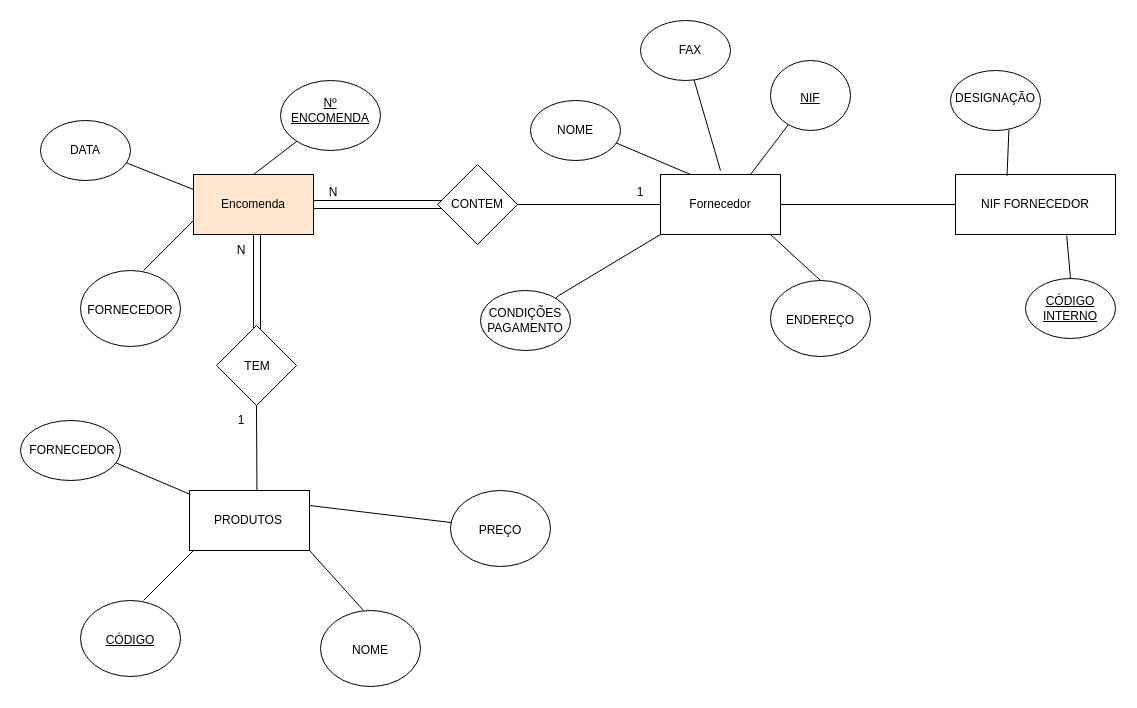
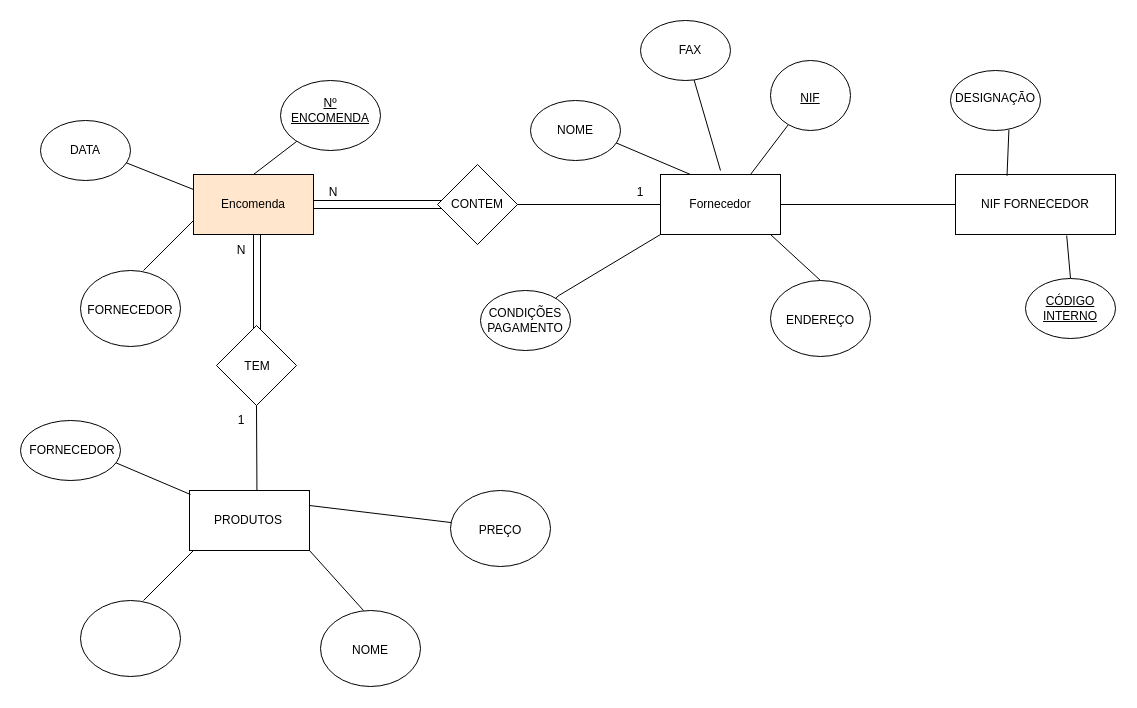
  <mxCell id="0" />
  <mxCell id="1" parent="0" />
  <mxCell id="2" value="Encomenda" style="rounded=0;whiteSpace=wrap;html=1;fillColor=#ffe6cc;" vertex="1" parent="1"><mxGeometry x="193" y="174" width="120" height="60" as="geometry" /></mxCell>
  <mxCell id="3" value="" style="endArrow=none;html=1;" edge="1" parent="1"><mxGeometry width="50" height="50" relative="1" as="geometry"><mxPoint x="313" y="208" as="sourcePoint" /><mxPoint x="443" y="208" as="targetPoint" /></mxGeometry></mxCell>
  <mxCell id="4" value="" style="endArrow=none;html=1;" edge="1" parent="1"><mxGeometry width="50" height="50" relative="1" as="geometry"><mxPoint x="313" y="200" as="sourcePoint" /><mxPoint x="443" y="200" as="targetPoint" /></mxGeometry></mxCell>
  <mxCell id="5" value="" style="rhombus;whiteSpace=wrap;html=1;" vertex="1" parent="1"><mxGeometry x="437" y="164" width="80" height="80" as="geometry" /></mxCell>
  <mxCell id="6" value="CONTEM" style="text;html=1;strokeColor=none;fillColor=none;align=center;verticalAlign=middle;whiteSpace=wrap;rounded=0;" vertex="1" parent="1"><mxGeometry x="457" y="194" width="40" height="20" as="geometry" /></mxCell>
  <mxCell id="7" value="" style="rounded=0;whiteSpace=wrap;html=1;" vertex="1" parent="1"><mxGeometry x="660" y="174" width="120" height="60" as="geometry" /></mxCell>
  <mxCell id="8" value="" style="endArrow=none;html=1;entryX=0;entryY=0.5;entryDx=0;entryDy=0;" edge="1" parent="1" target="7"><mxGeometry width="50" height="50" relative="1" as="geometry"><mxPoint x="517" y="204" as="sourcePoint" /><mxPoint x="567" y="154" as="targetPoint" /></mxGeometry></mxCell>
  <mxCell id="9" value="Fornecedor" style="text;html=1;strokeColor=none;fillColor=none;align=center;verticalAlign=middle;whiteSpace=wrap;rounded=0;" vertex="1" parent="1"><mxGeometry x="700" y="194" width="40" height="20" as="geometry" /></mxCell>
  <mxCell id="10" value="N" style="text;html=1;strokeColor=none;fillColor=none;align=center;verticalAlign=middle;whiteSpace=wrap;rounded=0;" vertex="1" parent="1"><mxGeometry x="313" y="182" width="40" height="20" as="geometry" /></mxCell>
  <mxCell id="11" value="1" style="text;html=1;strokeColor=none;fillColor=none;align=center;verticalAlign=middle;whiteSpace=wrap;rounded=0;" vertex="1" parent="1"><mxGeometry x="620" y="182" width="40" height="20" as="geometry" /></mxCell>
  <mxCell id="12" value="" style="endArrow=none;html=1;exitX=0.5;exitY=1;exitDx=0;exitDy=0;" edge="1" parent="1" source="2"><mxGeometry width="50" height="50" relative="1" as="geometry"><mxPoint x="207" y="316" as="sourcePoint" /><mxPoint x="253" y="330" as="targetPoint" /></mxGeometry></mxCell>
  <mxCell id="13" value="" style="endArrow=none;html=1;" edge="1" parent="1"><mxGeometry width="50" height="50" relative="1" as="geometry"><mxPoint x="260" y="234" as="sourcePoint" /><mxPoint x="260" y="340" as="targetPoint" /></mxGeometry></mxCell>
  <mxCell id="14" value="" style="rhombus;whiteSpace=wrap;html=1;" vertex="1" parent="1"><mxGeometry x="216" y="325" width="80" height="80" as="geometry" /></mxCell>
  <mxCell id="15" value="TEM" style="text;html=1;strokeColor=none;fillColor=none;align=center;verticalAlign=middle;whiteSpace=wrap;rounded=0;direction=west;" vertex="1" parent="1"><mxGeometry x="237" y="356" width="40" height="20" as="geometry" /></mxCell>
  <mxCell id="16" value="" style="rounded=0;whiteSpace=wrap;html=1;" vertex="1" parent="1"><mxGeometry x="189" y="490" width="120" height="60" as="geometry" /></mxCell>
  <mxCell id="17" value="" style="endArrow=none;html=1;exitX=0.5;exitY=1;exitDx=0;exitDy=0;entryX=0.562;entryY=0;entryDx=0;entryDy=0;entryPerimeter=0;" edge="1" parent="1" target="16" source="14"><mxGeometry width="50" height="50" relative="1" as="geometry"><mxPoint x="397" y="370" as="sourcePoint" /><mxPoint x="447" y="320" as="targetPoint" /><Array as="points" /></mxGeometry></mxCell>
  <mxCell id="18" value="PRODUTOS" style="text;html=1;strokeColor=none;fillColor=none;align=center;verticalAlign=middle;whiteSpace=wrap;rounded=0;direction=west;" vertex="1" parent="1"><mxGeometry x="228" y="510" width="40" height="20" as="geometry" /></mxCell>
  <mxCell id="19" value="N" style="text;html=1;strokeColor=none;fillColor=none;align=center;verticalAlign=middle;whiteSpace=wrap;rounded=0;direction=west;" vertex="1" parent="1"><mxGeometry x="221" y="240" width="40" height="20" as="geometry" /></mxCell>
  <mxCell id="20" value="1" style="text;html=1;strokeColor=none;fillColor=none;align=center;verticalAlign=middle;whiteSpace=wrap;rounded=0;direction=west;" vertex="1" parent="1"><mxGeometry x="221" y="410" width="40" height="20" as="geometry" /></mxCell>
  <mxCell id="21" value="" style="endArrow=none;html=1;exitX=0.5;exitY=0;exitDx=0;exitDy=0;" edge="1" parent="1" source="2" target="22"><mxGeometry width="50" height="50" relative="1" as="geometry"><mxPoint x="260" y="170" as="sourcePoint" /><mxPoint x="310" y="120" as="targetPoint" /></mxGeometry></mxCell>
  <mxCell id="22" value="" style="ellipse;whiteSpace=wrap;html=1;" vertex="1" parent="1"><mxGeometry x="280" y="80" width="100" height="70" as="geometry" /></mxCell>
  <mxCell id="23" value="Nº ENCOMENDA" style="text;html=1;strokeColor=none;fillColor=none;align=center;verticalAlign=middle;whiteSpace=wrap;rounded=0;fontStyle=4" vertex="1" parent="1"><mxGeometry x="290" y="100" width="80" height="20" as="geometry" /></mxCell>
  <mxCell id="24" value="" style="endArrow=none;html=1;" edge="1" parent="1"><mxGeometry width="50" height="50" relative="1" as="geometry"><mxPoint x="143" y="270" as="sourcePoint" /><mxPoint x="193" y="220" as="targetPoint" /></mxGeometry></mxCell>
  <mxCell id="25" value="" style="ellipse;whiteSpace=wrap;html=1;" vertex="1" parent="1"><mxGeometry x="80" y="270" width="100" height="76" as="geometry" /></mxCell>
  <mxCell id="26" value="FORNECEDOR" style="text;html=1;strokeColor=none;fillColor=none;align=center;verticalAlign=middle;whiteSpace=wrap;rounded=0;" vertex="1" parent="1"><mxGeometry x="110" y="300" width="40" height="20" as="geometry" /></mxCell>
  <mxCell id="27" value="" style="endArrow=none;html=1;entryX=0;entryY=0.25;entryDx=0;entryDy=0;" edge="1" parent="1" target="2"><mxGeometry width="50" height="50" relative="1" as="geometry"><mxPoint x="120" y="160" as="sourcePoint" /><mxPoint x="170" y="110" as="targetPoint" /></mxGeometry></mxCell>
  <mxCell id="28" value="" style="ellipse;whiteSpace=wrap;html=1;" vertex="1" parent="1"><mxGeometry x="40" y="120" width="90" height="60" as="geometry" /></mxCell>
  <mxCell id="29" value="DATA" style="text;html=1;strokeColor=none;fillColor=none;align=center;verticalAlign=middle;whiteSpace=wrap;rounded=0;" vertex="1" parent="1"><mxGeometry x="65" y="140" width="40" height="20" as="geometry" /></mxCell>
  <mxCell id="30" value="" style="endArrow=none;html=1;exitX=0.75;exitY=0;exitDx=0;exitDy=0;" edge="1" parent="1" target="31" source="7"><mxGeometry width="50" height="50" relative="1" as="geometry"><mxPoint x="760" y="170" as="sourcePoint" /><mxPoint x="800" y="100" as="targetPoint" /></mxGeometry></mxCell>
  <mxCell id="31" value="" style="ellipse;whiteSpace=wrap;html=1;" vertex="1" parent="1"><mxGeometry x="770" y="60" width="80" height="70" as="geometry" /></mxCell>
  <mxCell id="32" value="" style="endArrow=none;html=1;entryX=0.25;entryY=0;entryDx=0;entryDy=0;" edge="1" parent="1" target="7"><mxGeometry width="50" height="50" relative="1" as="geometry"><mxPoint x="610" y="140" as="sourcePoint" /><mxPoint x="683" y="169" as="targetPoint" /></mxGeometry></mxCell>
  <mxCell id="33" value="" style="ellipse;whiteSpace=wrap;html=1;" vertex="1" parent="1"><mxGeometry x="530" y="100" width="90" height="60" as="geometry" /></mxCell>
  <mxCell id="34" value="NOME" style="text;html=1;strokeColor=none;fillColor=none;align=center;verticalAlign=middle;whiteSpace=wrap;rounded=0;" vertex="1" parent="1"><mxGeometry x="555" y="120" width="40" height="20" as="geometry" /></mxCell>
  <mxCell id="35" value="NIF" style="text;html=1;strokeColor=none;fillColor=none;align=center;verticalAlign=middle;whiteSpace=wrap;rounded=0;fontStyle=4" vertex="1" parent="1"><mxGeometry x="790" y="88" width="40" height="20" as="geometry" /></mxCell>
  <mxCell id="36" value="" style="endArrow=none;html=1;entryX=0.75;entryY=1;entryDx=0;entryDy=0;exitX=0.5;exitY=0;exitDx=0;exitDy=0;" edge="1" parent="1" source="37"><mxGeometry width="50" height="50" relative="1" as="geometry"><mxPoint x="783" y="300" as="sourcePoint" /><mxPoint x="770" y="234" as="targetPoint" /></mxGeometry></mxCell>
  <mxCell id="37" value="" style="ellipse;whiteSpace=wrap;html=1;" vertex="1" parent="1"><mxGeometry x="770" y="280" width="100" height="76" as="geometry" /></mxCell>
  <mxCell id="38" value="" style="endArrow=none;html=1;" edge="1" parent="1"><mxGeometry width="50" height="50" relative="1" as="geometry"><mxPoint x="143" y="600" as="sourcePoint" /><mxPoint x="193" y="550" as="targetPoint" /></mxGeometry></mxCell>
  <mxCell id="39" value="" style="ellipse;whiteSpace=wrap;html=1;" vertex="1" parent="1"><mxGeometry x="80" y="600" width="100" height="76" as="geometry" /></mxCell>
  <mxCell id="40" value="" style="endArrow=none;html=1;entryX=1;entryY=1;entryDx=0;entryDy=0;" edge="1" parent="1" target="16"><mxGeometry width="50" height="50" relative="1" as="geometry"><mxPoint x="363" y="610" as="sourcePoint" /><mxPoint x="413" y="560" as="targetPoint" /></mxGeometry></mxCell>
  <mxCell id="41" value="" style="ellipse;whiteSpace=wrap;html=1;" vertex="1" parent="1"><mxGeometry x="320" y="610" width="100" height="76" as="geometry" /></mxCell>
  <mxCell id="42" value="" style="endArrow=none;html=1;entryX=1;entryY=0.25;entryDx=0;entryDy=0;" edge="1" parent="1" source="43" target="16"><mxGeometry width="50" height="50" relative="1" as="geometry"><mxPoint x="513" y="490" as="sourcePoint" /><mxPoint x="563" y="440" as="targetPoint" /></mxGeometry></mxCell>
  <mxCell id="43" value="" style="ellipse;whiteSpace=wrap;html=1;" vertex="1" parent="1"><mxGeometry x="450" y="490" width="100" height="76" as="geometry" /></mxCell>
  <mxCell id="44" value="ENDEREÇO" style="text;html=1;strokeColor=none;fillColor=none;align=center;verticalAlign=middle;whiteSpace=wrap;rounded=0;" vertex="1" parent="1"><mxGeometry x="800" y="310" width="40" height="20" as="geometry" /></mxCell>
  <mxCell id="45" value="" style="endArrow=none;html=1;entryX=0;entryY=1;entryDx=0;entryDy=0;exitX=1;exitY=0.5;exitDx=0;exitDy=0;" edge="1" parent="1" source="46" target="7"><mxGeometry width="50" height="50" relative="1" as="geometry"><mxPoint x="720" y="610" as="sourcePoint" /><mxPoint x="800" y="644" as="targetPoint" /><Array as="points"><mxPoint x="550" y="300" /></Array></mxGeometry></mxCell>
  <mxCell id="46" value="" style="ellipse;whiteSpace=wrap;html=1;" vertex="1" parent="1"><mxGeometry x="480" y="290" width="90" height="60" as="geometry" /></mxCell>
  <mxCell id="47" value="CONDIÇÕES PAGAMENTO" style="text;html=1;strokeColor=none;fillColor=none;align=center;verticalAlign=middle;whiteSpace=wrap;rounded=0;" vertex="1" parent="1"><mxGeometry x="505" y="310" width="40" height="20" as="geometry" /></mxCell>
  <mxCell id="48" value="" style="endArrow=none;html=1;" edge="1" parent="1" source="49"><mxGeometry width="50" height="50" relative="1" as="geometry"><mxPoint x="660" y="30" as="sourcePoint" /><mxPoint x="720" y="170" as="targetPoint" /></mxGeometry></mxCell>
  <mxCell id="49" value="" style="ellipse;whiteSpace=wrap;html=1;" vertex="1" parent="1"><mxGeometry x="640" y="20" width="90" height="60" as="geometry" /></mxCell>
  <mxCell id="50" value="FAX" style="text;html=1;strokeColor=none;fillColor=none;align=center;verticalAlign=middle;whiteSpace=wrap;rounded=0;" vertex="1" parent="1"><mxGeometry x="670" y="40" width="40" height="20" as="geometry" /></mxCell>
- <mxCell id="51" value="CÓDIGO" style="text;html=1;strokeColor=none;fillColor=none;align=center;verticalAlign=middle;whiteSpace=wrap;rounded=0;fontStyle=4" vertex="1" parent="1"><mxGeometry x="110" y="630" width="40" height="20" as="geometry" /></mxCell>
  <mxCell id="52" value="NOME" style="text;html=1;strokeColor=none;fillColor=none;align=center;verticalAlign=middle;whiteSpace=wrap;rounded=0;" vertex="1" parent="1"><mxGeometry x="350" y="640" width="40" height="20" as="geometry" /></mxCell>
  <mxCell id="53" value="PREÇO" style="text;html=1;strokeColor=none;fillColor=none;align=center;verticalAlign=middle;whiteSpace=wrap;rounded=0;" vertex="1" parent="1"><mxGeometry x="480" y="520" width="40" height="20" as="geometry" /></mxCell>
  <mxCell id="54" value="" style="endArrow=none;html=1;entryX=0.25;entryY=0;entryDx=0;entryDy=0;" edge="1" parent="1"><mxGeometry width="50" height="50" relative="1" as="geometry"><mxPoint x="110" y="460" as="sourcePoint" /><mxPoint x="190" y="494" as="targetPoint" /></mxGeometry></mxCell>
  <mxCell id="55" value="" style="ellipse;whiteSpace=wrap;html=1;" vertex="1" parent="1"><mxGeometry x="20" y="420" width="100" height="60" as="geometry" /></mxCell>
  <mxCell id="56" value="FORNECEDOR" style="text;html=1;strokeColor=none;fillColor=none;align=center;verticalAlign=middle;whiteSpace=wrap;rounded=0;" vertex="1" parent="1"><mxGeometry x="52" y="440" width="40" height="20" as="geometry" /></mxCell>
  <mxCell id="57" value="" style="endArrow=none;html=1;exitX=1;exitY=0.5;exitDx=0;exitDy=0;entryX=0;entryY=0.5;entryDx=0;entryDy=0;" edge="1" parent="1" source="7" target="58"><mxGeometry width="50" height="50" relative="1" as="geometry"><mxPoint x="930" y="330" as="sourcePoint" /><mxPoint x="950" y="204" as="targetPoint" /></mxGeometry></mxCell>
  <mxCell id="58" value="NIF FORNECEDOR" style="rounded=0;whiteSpace=wrap;html=1;" vertex="1" parent="1"><mxGeometry x="955" y="174" width="160" height="60" as="geometry" /></mxCell>
  <mxCell id="59" value="" style="endArrow=none;html=1;entryX=0.322;entryY=0.022;entryDx=0;entryDy=0;entryPerimeter=0;exitX=0.649;exitY=0.988;exitDx=0;exitDy=0;exitPerimeter=0;" edge="1" parent="1" source="60" target="58"><mxGeometry width="50" height="50" relative="1" as="geometry"><mxPoint x="1010" y="26" as="sourcePoint" /><mxPoint x="1090" y="60" as="targetPoint" /></mxGeometry></mxCell>
  <mxCell id="60" value="" style="ellipse;whiteSpace=wrap;html=1;" vertex="1" parent="1"><mxGeometry x="950" width="90" height="60" as="geometry" y="70" /></mxCell>
  <mxCell id="61" value="DESIGNAÇÃO" style="text;html=1;strokeColor=none;fillColor=none;align=center;verticalAlign=middle;whiteSpace=wrap;rounded=0;" vertex="1" parent="1"><mxGeometry x="975" y="88" width="40" height="20" as="geometry" /></mxCell>
  <mxCell id="62" value="" style="endArrow=none;html=1;exitX=0.5;exitY=0;exitDx=0;exitDy=0;entryX=0.695;entryY=1.018;entryDx=0;entryDy=0;entryPerimeter=0;" edge="1" parent="1" source="63" target="58"><mxGeometry width="50" height="50" relative="1" as="geometry"><mxPoint x="1090" y="290" as="sourcePoint" /><mxPoint x="1090" y="230" as="targetPoint" /></mxGeometry></mxCell>
  <mxCell id="63" value="" style="ellipse;whiteSpace=wrap;html=1;" vertex="1" parent="1"><mxGeometry x="1025" y="278" width="90" height="60" as="geometry" /></mxCell>
  <mxCell id="64" value="CÓDIGO INTERNO" style="text;html=1;strokeColor=none;fillColor=none;align=center;verticalAlign=middle;whiteSpace=wrap;rounded=0;fontStyle=4" vertex="1" parent="1"><mxGeometry x="1050" y="298" width="40" height="20" as="geometry" /></mxCell>
